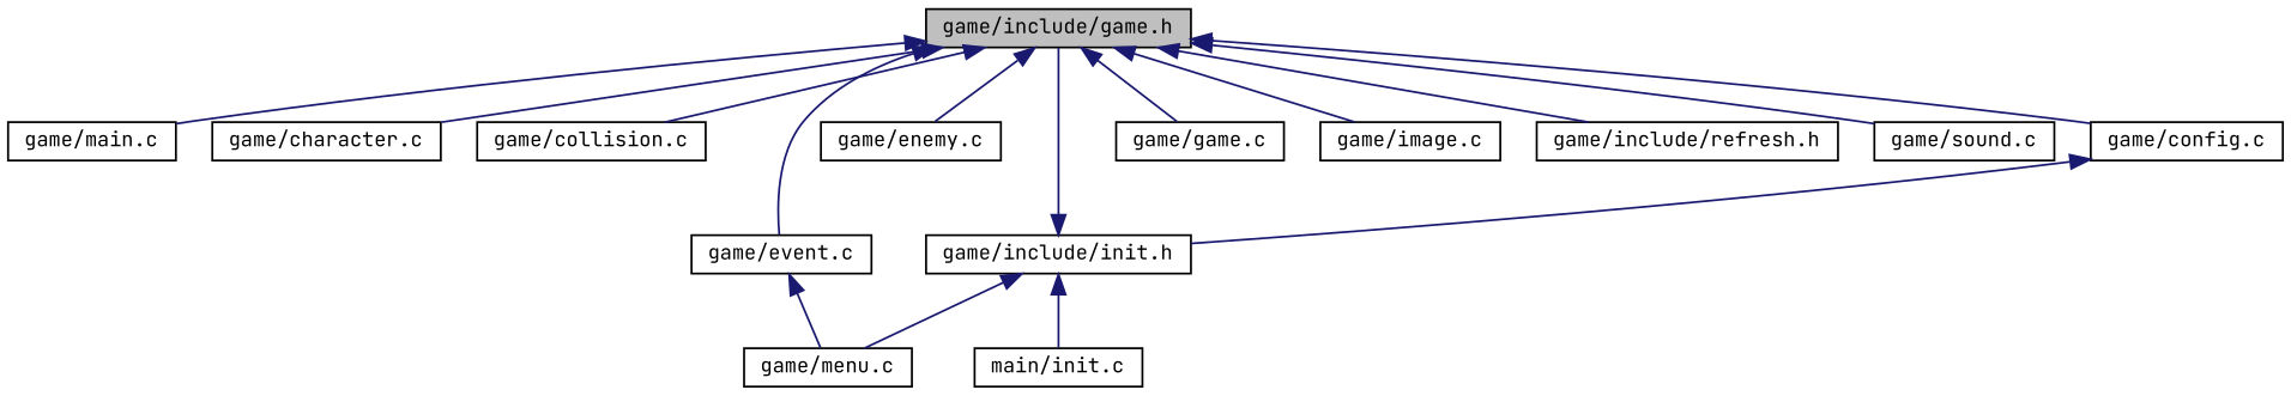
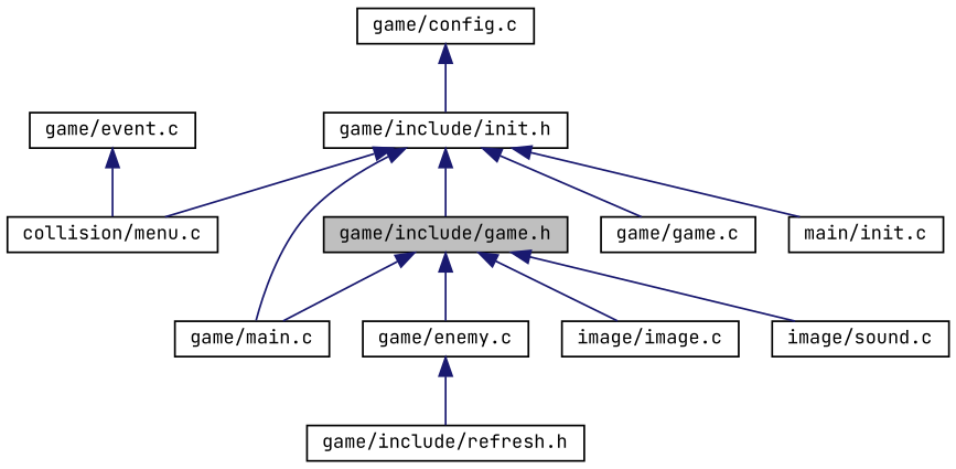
  digraph {
    fontname="JetBrains Mono"
    node [color=black fillcolor=white fontname="JetBrains Mono" fontsize=10 shape=record style=filled]
    edge [color=midnightblue dir=back fontname="JetBrains Mono" fontsize=10 labelfontname=Helvetica labelfontsize=10 style=solid]
    n1 [fillcolor=grey75 fontcolor=black height=0.2 label="game/include/game.h" width=0.4]
    n2 [height=0.2 label="game/main.c" width=0.4]
-   n3 [height=0.2 label="game/character.c" width=0.4]
-   n4 [height=0.2 label="game/collision.c" width=0.4]
    n5 [height=0.2 label="game/config.c" width=0.4]
    n6 [height=0.2 label="game/enemy.c" width=0.4]
    n7 [height=0.2 label="game/event.c" width=0.4]
    n8 [height=0.2 label="game/game.c" width=0.4]
-   n9 [height=0.2 label="game/image.c" width=0.4]
+   n9 [height=0.2 label="image/image.c" width=0.4]
    n10 [height=0.2 label="game/include/refresh.h" width=0.4]
-   n11 [height=0.2 label="game/sound.c" width=0.4]
+   n11 [height=0.2 label="image/sound.c" width=0.4]
    n12 [height=0.2 label="game/include/init.h" width=0.4]
-   n13 [height=0.2 label="game/menu.c" width=0.4]
+   n13 [height=0.2 label="collision/menu.c" width=0.4]
    n14 [height=0.2 label="main/init.c" width=0.4]
    n1 -> n2
-   n1 -> n3
-   n1 -> n4
-   n1 -> n5
    n1 -> n6
-   n1 -> n7
-   n1 -> n8
+   n12 -> n8
    n1 -> n9
-   n1 -> n10
+   n6 -> n10
    n1 -> n11
    n5 -> n12
    n7 -> n13
    n12 -> n1
+   n12 -> n2
    n12 -> n13
    n12 -> n14
  }
